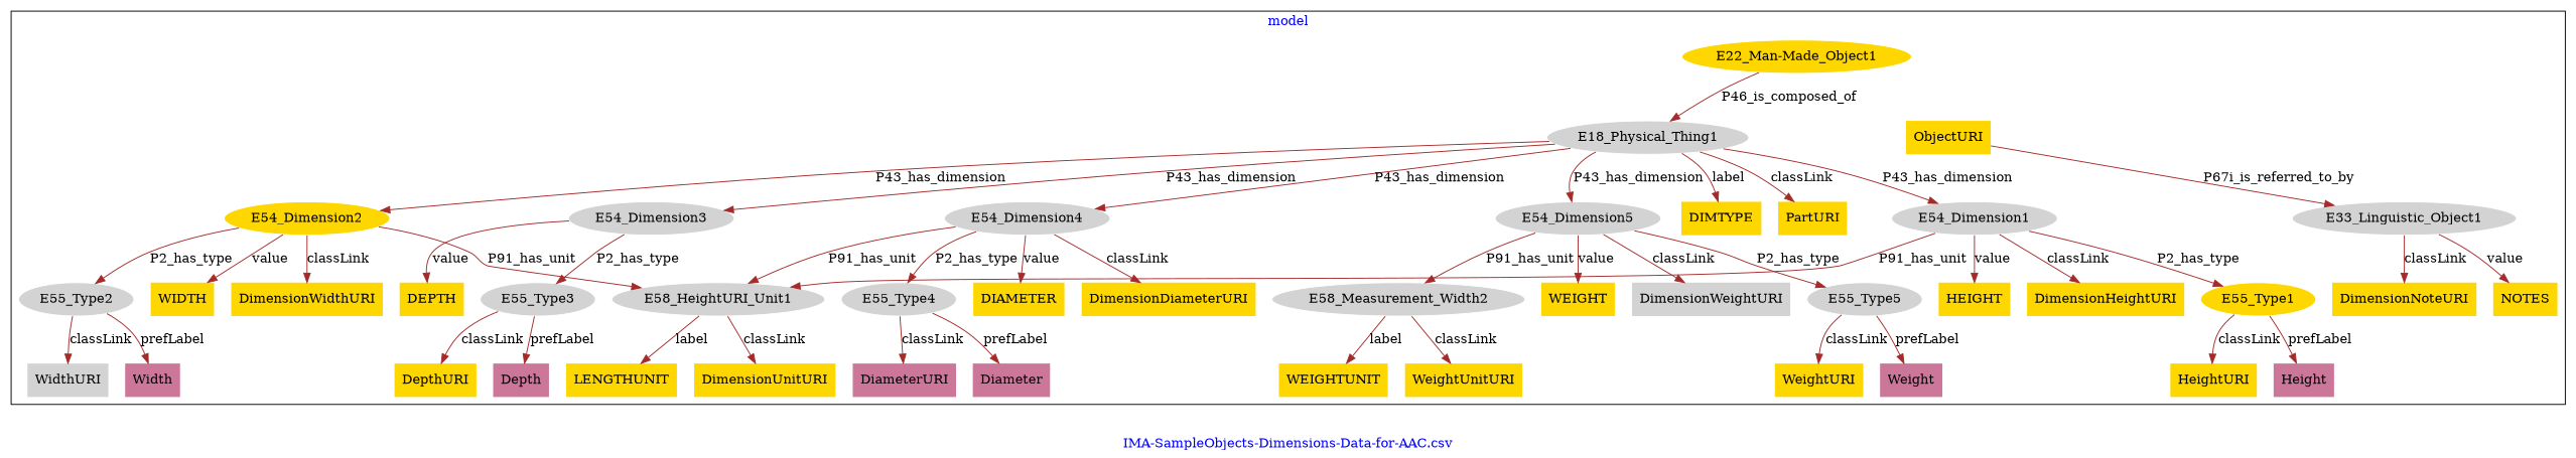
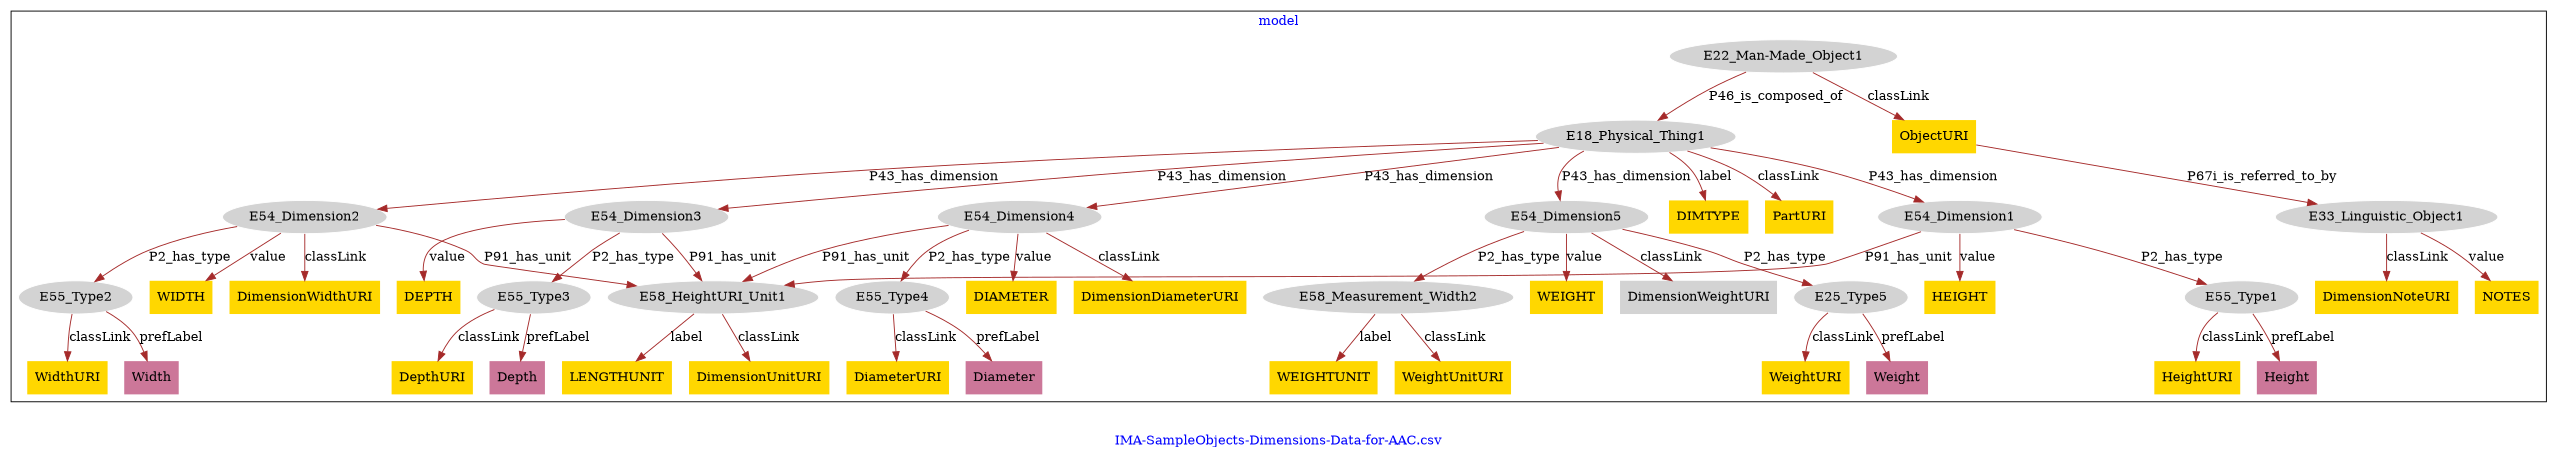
  digraph {
    fontcolor=blue
    label="IMA-SampleObjects-Dimensions-Data-for-AAC.csv"
    remincross=true
    node [fillcolor=gold style=filled shape=plaintext]
    edge [color=brown fontcolor=black]
    n1 [color=white fillcolor=lightgray label=E18_Physical_Thing1 shape=""]
    n2 [color=white fillcolor=lightgray label=E33_Linguistic_Object1 shape=""]
    n3 [color=white fillcolor=lightgray label=E54_Dimension1 shape=""]
-   n4 [color=white label=E54_Dimension2 shape=""]
+   n4 [color=white fillcolor=lightgray label=E54_Dimension2 shape=""]
    n5 [color=white fillcolor=lightgray label=E54_Dimension3 shape=""]
    n6 [color=white fillcolor=lightgray label=E54_Dimension4 shape=""]
    n7 [color=white fillcolor=lightgray label=E54_Dimension5 shape=""]
-   n8 [color=white label="E22_Man-Made_Object1" shape=""]
-   n9 [color=white label=E55_Type1 shape=""]
+   n8 [color=white fillcolor=lightgray label="E22_Man-Made_Object1" shape=""]
+   n9 [color=white fillcolor=lightgray label=E55_Type1 shape=""]
    n10 [color=white fillcolor=lightgray label=E58_HeightURI_Unit1 shape=""]
    n11 [color=white fillcolor=lightgray label=E55_Type2 shape=""]
    n12 [color=white fillcolor=lightgray label=E55_Type3 shape=""]
    n13 [color=white fillcolor=lightgray label=E55_Type4 shape=""]
-   n14 [color=white fillcolor=lightgray label=E55_Type5 shape=""]
+   n14 [color=white fillcolor=lightgray label=E25_Type5 shape=""]
    n15 [color=white fillcolor=lightgray label=E58_Measurement_Width2 shape=""]
    n16 [label=WEIGHTUNIT]
    n17 [label=WEIGHT]
    n18 [label=LENGTHUNIT]
    n19 [label=DIAMETER]
    n20 [label=DEPTH]
    n21 [label=WIDTH]
    n22 [label=DimensionDiameterURI]
    n23 [label=DepthURI]
    n24 [label=HEIGHT]
    n25 [label=ObjectURI]
    n26 [label=DIMTYPE]
    n27 [fillcolor=lightgray label=DimensionWeightURI]
-   n28 [fillcolor="#CC7799" label=DiameterURI]
+   n28 [label=DiameterURI]
    n29 [label=PartURI]
    n30 [label=DimensionUnitURI]
    n31 [label=WeightURI]
    n32 [label=NOTES]
-   n33 [label=DimensionHeightURI]
    n34 [label=WeightUnitURI]
    n35 [label=DimensionWidthURI]
    n36 [label=HeightURI]
    n37 [label=DimensionNoteURI]
-   n38 [fillcolor=lightgray label=WidthURI]
+   n38 [label=WidthURI]
    n39 [fillcolor="#CC7799" label=Diameter]
    n40 [fillcolor="#CC7799" label=Width]
    n41 [fillcolor="#CC7799" label=Depth]
    n42 [fillcolor="#CC7799" label=Height]
    n43 [fillcolor="#CC7799" label=Weight]
    subgraph cluster_1 {
      label=model
      n1
      n2
      n3
      n4
      n5
      n6
      n7
      n8
      n9
      n10
      n11
      n12
      n13
      n14
      n15
      n16
      n17
      n18
      n19
      n20
      n21
      n22
      n23
      n24
      n25
      n26
      n27
      n28
      n29
      n30
      n31
      n32
-     n33
      n34
      n35
      n36
      n37
      n38
      n39
      n40
      n41
      n42
      n43
    }
    n1 -> n3 [label=P43_has_dimension]
    n1 -> n4 [label=P43_has_dimension]
    n1 -> n5 [label=P43_has_dimension]
    n1 -> n6 [label=P43_has_dimension]
    n1 -> n7 [label=P43_has_dimension]
    n1 -> n26 [label=label]
    n1 -> n29 [label=classLink]
    n2 -> n32 [label=value]
    n2 -> n37 [label=classLink]
    n3 -> n9 [label=P2_has_type]
    n3 -> n10 [label=P91_has_unit]
    n3 -> n24 [label=value]
-   n3 -> n33 [label=classLink]
    n4 -> n10 [label=P91_has_unit]
    n4 -> n11 [label=P2_has_type]
    n4 -> n21 [label=value]
    n4 -> n35 [label=classLink]
+   n5 -> n10 [label=P91_has_unit]
    n5 -> n12 [label=P2_has_type]
    n5 -> n20 [label=value]
    n6 -> n10 [label=P91_has_unit]
    n6 -> n13 [label=P2_has_type]
    n6 -> n19 [label=value]
    n6 -> n22 [label=classLink]
    n7 -> n14 [label=P2_has_type]
-   n7 -> n15 [label=P91_has_unit]
+   n7 -> n15 [label=P2_has_type]
    n7 -> n17 [label=value]
    n7 -> n27 [label=classLink]
    n8 -> n1 [label=P46_is_composed_of]
+   n8 -> n25 [label=classLink]
    n9 -> n36 [label=classLink]
    n9 -> n42 [label=prefLabel]
    n10 -> n18 [label=label]
    n10 -> n30 [label=classLink]
    n11 -> n38 [label=classLink]
    n11 -> n40 [label=prefLabel]
    n12 -> n23 [label=classLink]
    n12 -> n41 [label=prefLabel]
    n13 -> n28 [label=classLink]
    n13 -> n39 [label=prefLabel]
    n14 -> n31 [label=classLink]
    n14 -> n43 [label=prefLabel]
    n15 -> n16 [label=label]
    n15 -> n34 [label=classLink]
    n25 -> n2 [label=P67i_is_referred_to_by]
  }
